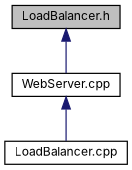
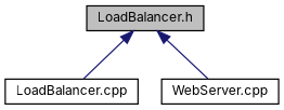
  digraph {
    fontname=Inter
    node [color=black fillcolor=white fontname=Inter fontsize=10 shape=record style=filled]
    edge [color=midnightblue dir=back fontname=Inter fontsize=10 labelfontname=Helvetica labelfontsize=10 style=solid]
    n1 [fillcolor=grey75 fontcolor=black height=0.2 label="LoadBalancer.h" width=0.4]
    n2 [height=0.2 label="LoadBalancer.cpp" width=0.4]
    n3 [height=0.2 label="WebServer.cpp" width=0.4]
-   n3 -> n2
+   n1 -> n2
    n1 -> n3
  }
